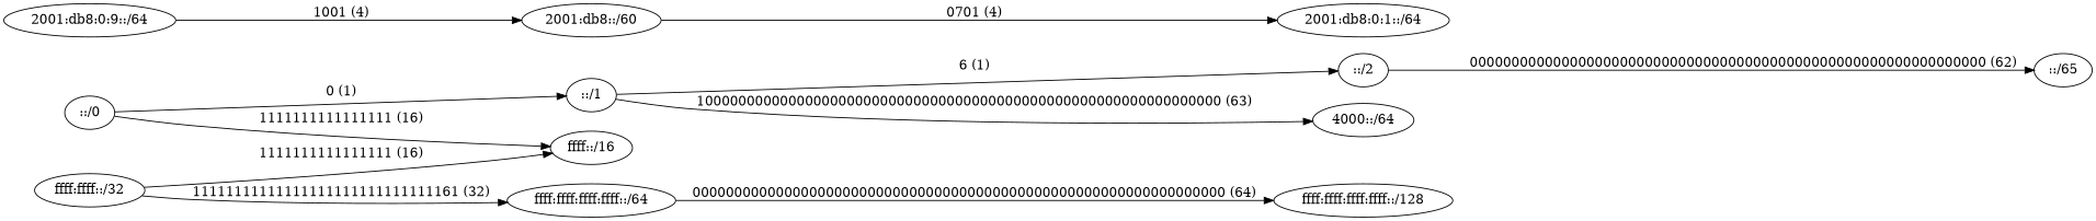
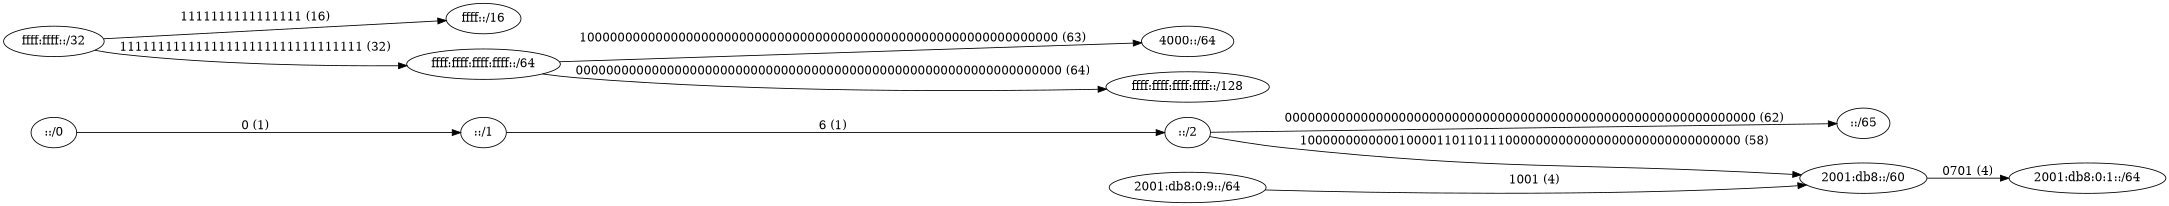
  digraph {
    rankdir=LR
    n1 [label="::/0"]
    n2 [label="::/1"]
    n3 [label="ffff::/16"]
    n4 [label="::/2"]
    n5 [label="4000::/64"]
    n6 [label="::/65"]
    n7 [label="2001:db8::/60"]
    n8 [label="2001:db8:0:1::/64"]
    n9 [label="2001:db8:0:9::/64"]
    n10 [label="ffff:ffff::/32"]
    n11 [label="ffff:ffff:ffff:ffff::/64"]
    n12 [label="ffff:ffff:ffff:ffff::/128"]
    n1 -> n2 [label="0 (1)"]
-   n1 -> n3 [label="1111111111111111 (16)"]
    n2 -> n4 [label="6 (1)"]
-   n2 -> n5 [label="100000000000000000000000000000000000000000000000000000000000000 (63)"]
+   n11 -> n5 [label="100000000000000000000000000000000000000000000000000000000000000 (63)"]
    n4 -> n6 [label="00000000000000000000000000000000000000000000000000000000000000 (62)"]
+   n4 -> n7 [label="1000000000000100001101101110000000000000000000000000000000 (58)"]
    n7 -> n8 [label="0701 (4)"]
    n9 -> n7 [label="1001 (4)"]
    n10 -> n3 [label="1111111111111111 (16)"]
-   n10 -> n11 [label="11111111111111111111111111111161 (32)"]
+   n10 -> n11 [label="11111111111111111111111111111111 (32)"]
    n11 -> n12 [label="0000000000000000000000000000000000000000000000000000000000000000 (64)"]
  }
